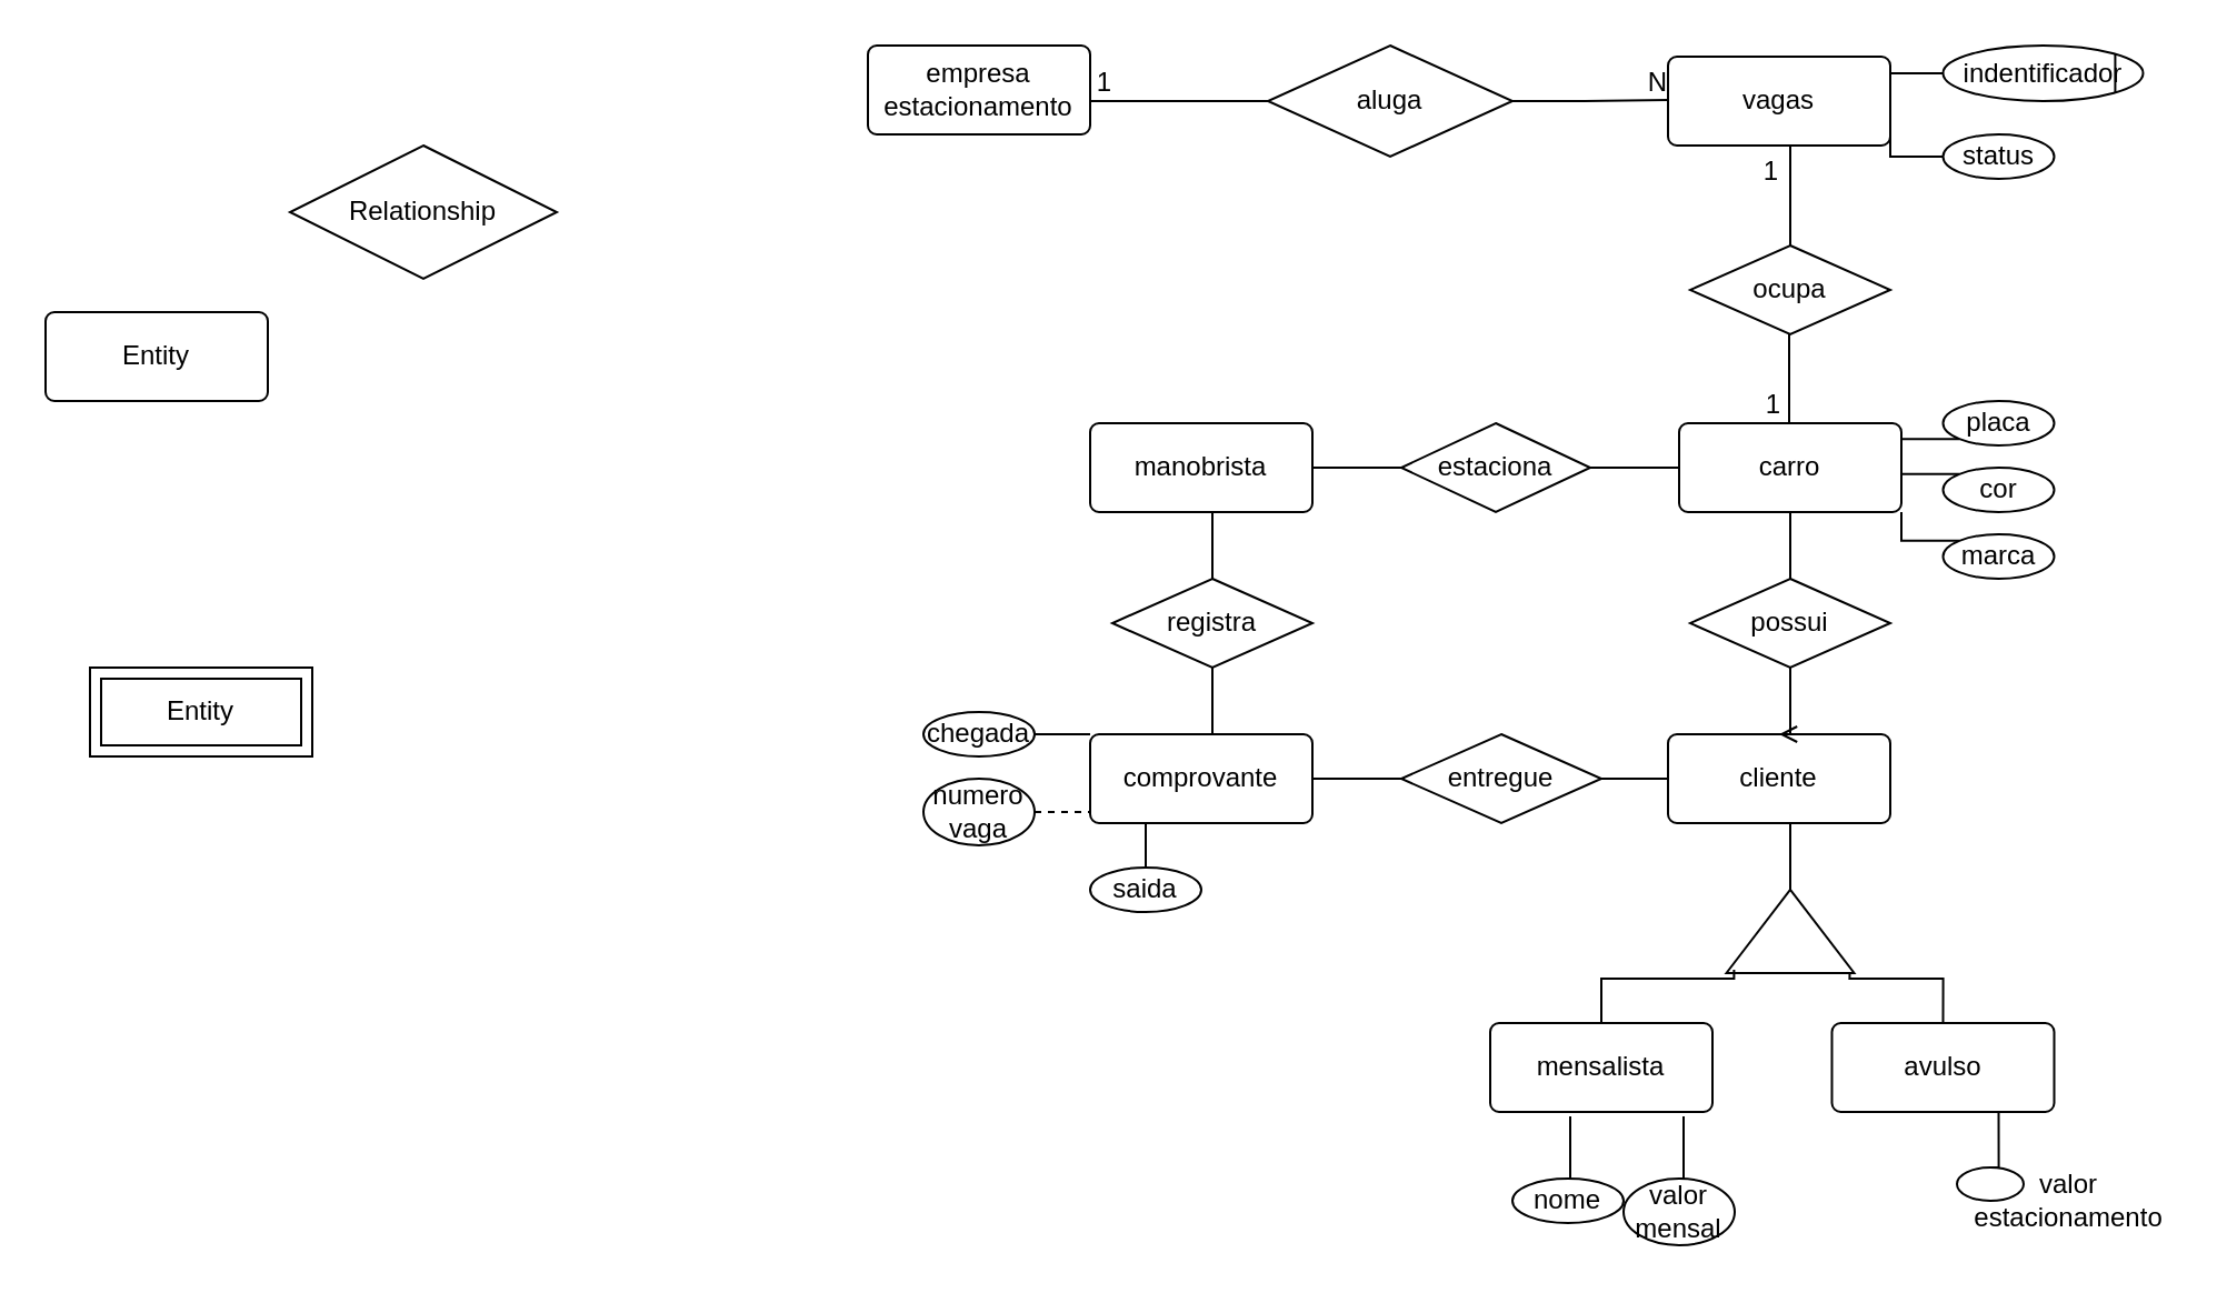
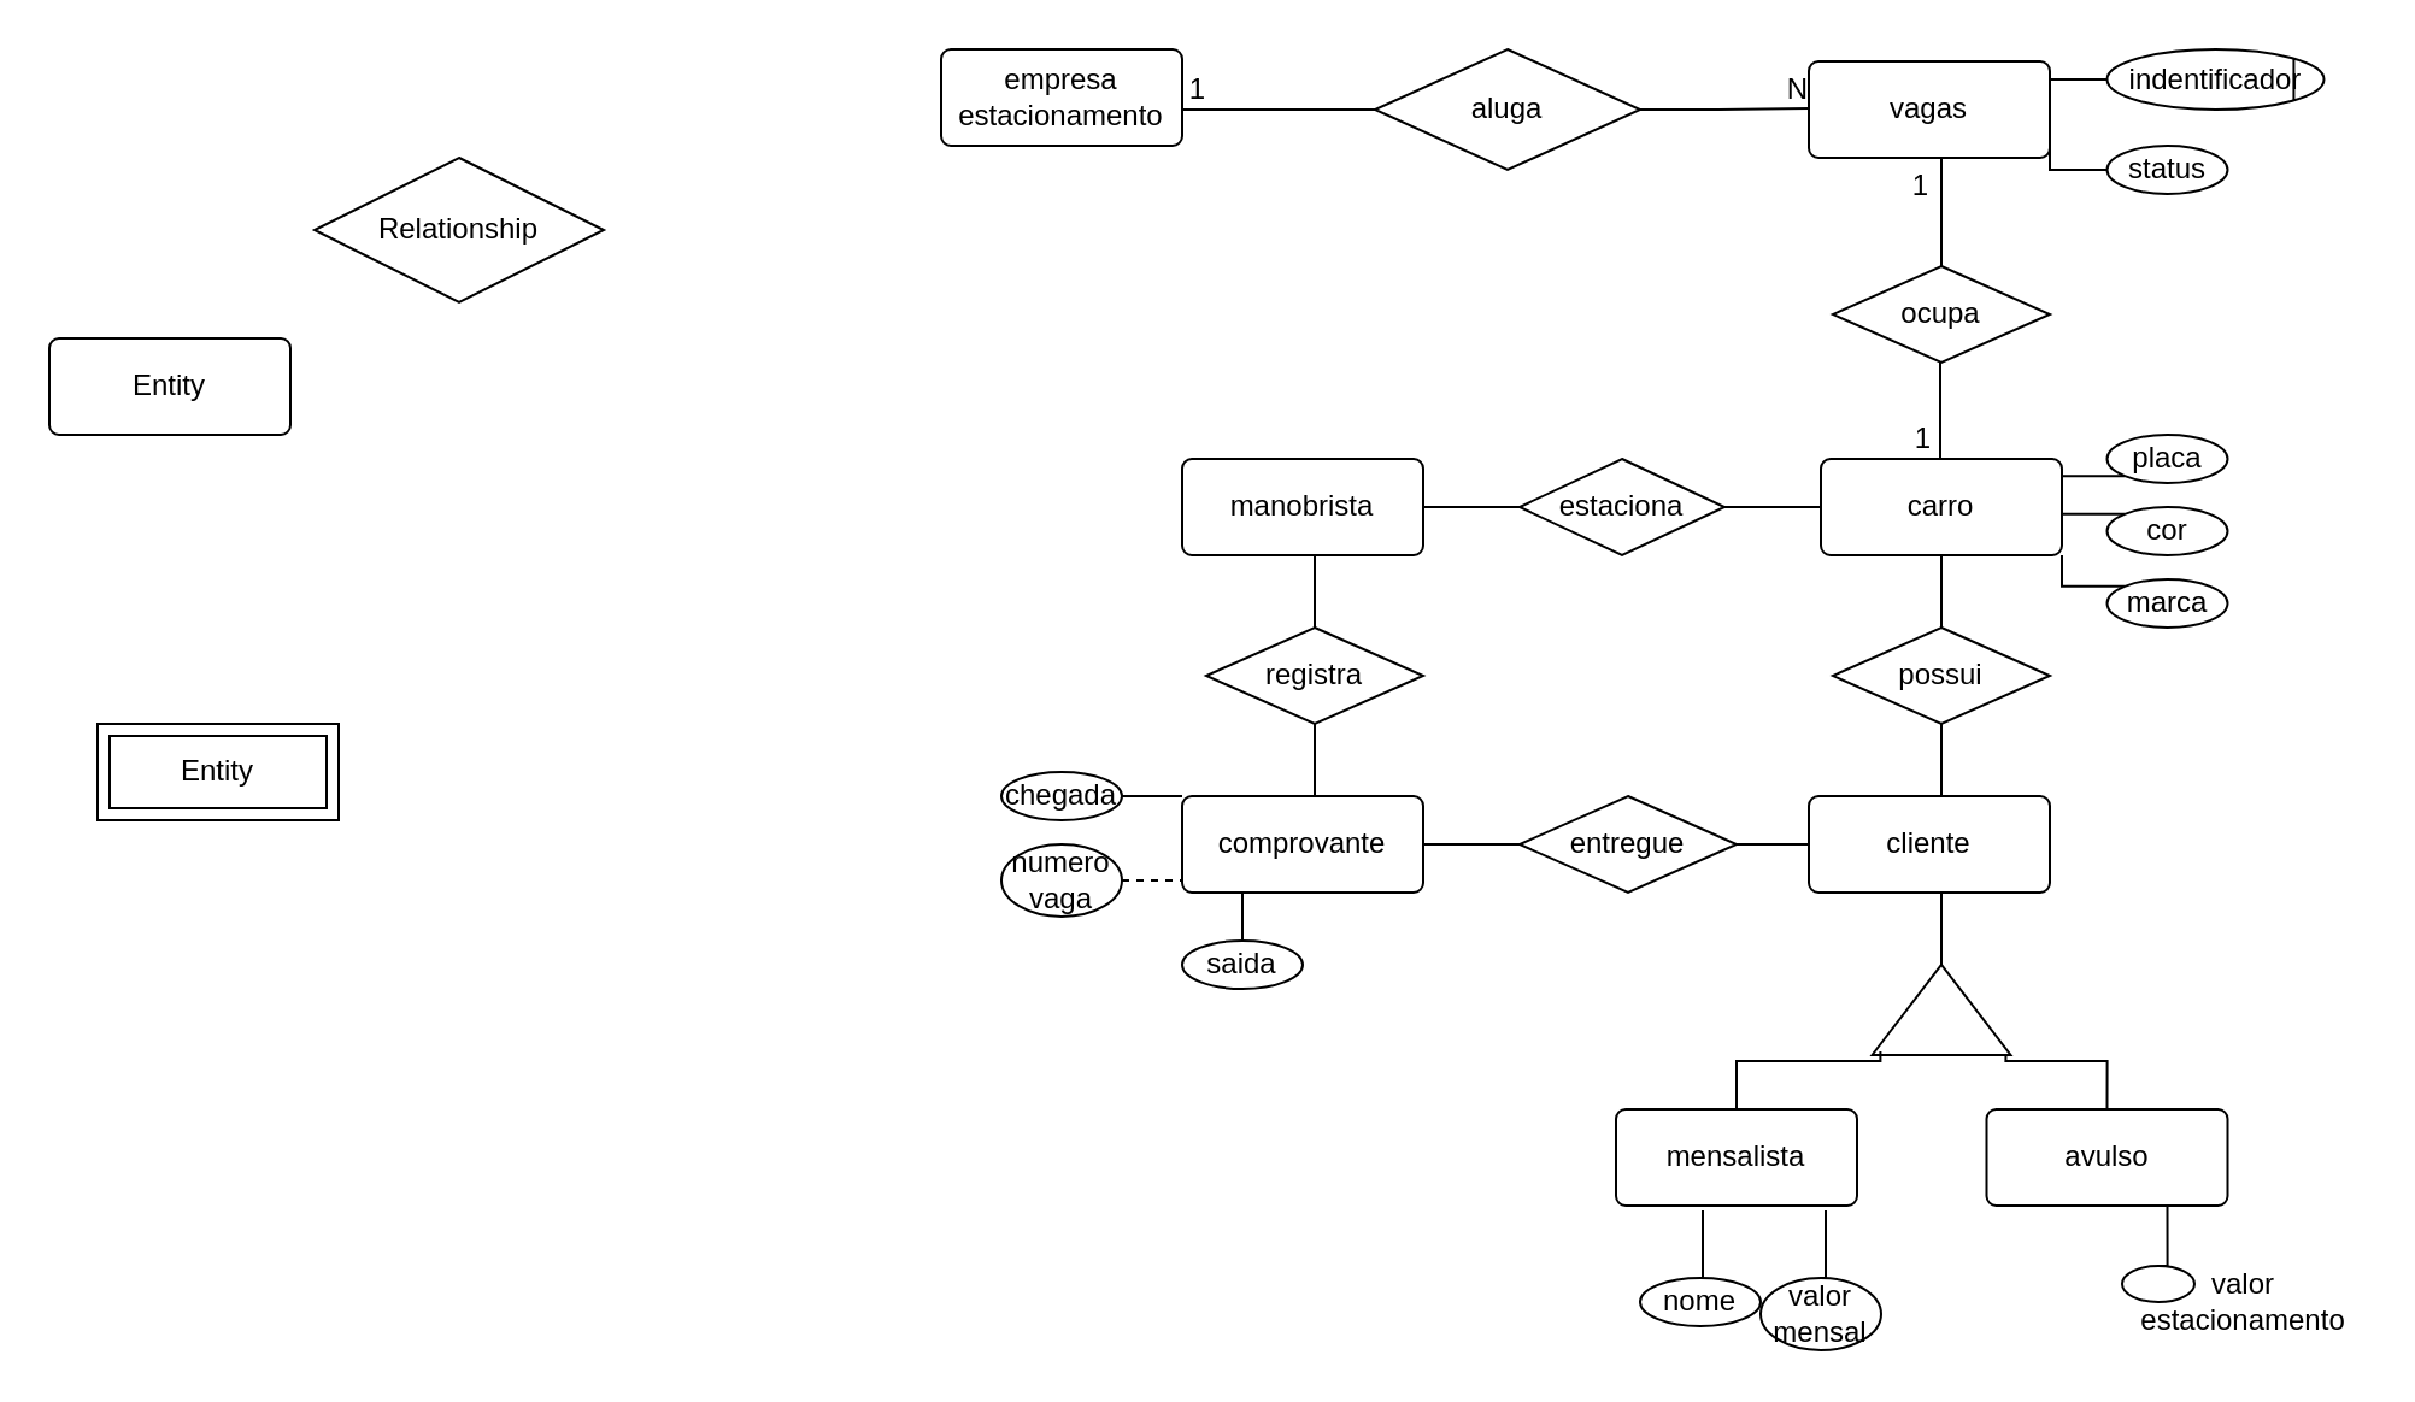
  <mxCell id="0" />
  <mxCell id="1" parent="0" />
  <mxCell id="2" value="aluga" style="shape=rhombus;perimeter=rhombusPerimeter;whiteSpace=wrap;html=1;align=center;" vertex="1" parent="1"><mxGeometry x="570" y="20" width="110" height="50" as="geometry" /></mxCell>
  <mxCell id="3" value="" style="endArrow=none;html=1;rounded=0;edgeStyle=orthogonalEdgeStyle;" edge="1" parent="1"><mxGeometry relative="1" as="geometry"><mxPoint x="570" y="45" as="sourcePoint" /><mxPoint x="490" y="45" as="targetPoint" /><Array as="points"><mxPoint x="490" y="45" /></Array></mxGeometry></mxCell>
  <mxCell id="4" value="1" style="resizable=0;html=1;align=right;verticalAlign=bottom;" connectable="0" vertex="1" parent="3"><mxGeometry x="1" relative="1" as="geometry"><mxPoint x="10" as="offset" /></mxGeometry></mxCell>
  <mxCell id="5" value="Entity" style="shape=ext;margin=3;double=1;whiteSpace=wrap;html=1;align=center;" vertex="1" parent="1"><mxGeometry x="40" y="300" width="100" height="40" as="geometry" /></mxCell>
  <mxCell id="6" value="Entity" style="rounded=1;arcSize=10;whiteSpace=wrap;html=1;align=center;" vertex="1" parent="1"><mxGeometry x="20" y="140" width="100" height="40" as="geometry" /></mxCell>
  <mxCell id="7" value="empresa estacionamento&lt;br&gt;" style="rounded=1;arcSize=10;whiteSpace=wrap;html=1;align=center;" vertex="1" parent="1"><mxGeometry x="390" y="20" width="100" height="40" as="geometry" /></mxCell>
  <mxCell id="8" style="edgeStyle=orthogonalEdgeStyle;rounded=0;orthogonalLoop=1;jettySize=auto;html=1;exitX=0.5;exitY=1;exitDx=0;exitDy=0;entryX=0.5;entryY=0;entryDx=0;entryDy=0;strokeColor=none;" edge="1" parent="1" target="22"><mxGeometry relative="1" as="geometry"><mxPoint x="800" y="65" as="sourcePoint" /><Array as="points"><mxPoint x="805" y="65" /></Array></mxGeometry></mxCell>
  <mxCell id="9" style="edgeStyle=orthogonalEdgeStyle;rounded=0;orthogonalLoop=1;jettySize=auto;html=1;exitX=0.5;exitY=1;exitDx=0;exitDy=0;entryX=1;entryY=0.5;entryDx=0;entryDy=0;endArrow=none;endFill=0;strokeColor=default;" edge="1" parent="1" source="10" target="35"><mxGeometry relative="1" as="geometry" /></mxCell>
  <mxCell id="10" value="cliente" style="rounded=1;arcSize=10;whiteSpace=wrap;html=1;align=center;" vertex="1" parent="1"><mxGeometry x="750" y="330" width="100" height="40" as="geometry" /></mxCell>
  <mxCell id="11" style="edgeStyle=orthogonalEdgeStyle;rounded=0;orthogonalLoop=1;jettySize=auto;html=1;exitX=0.5;exitY=1;exitDx=0;exitDy=0;entryX=0.5;entryY=0;entryDx=0;entryDy=0;endArrow=none;endFill=0;strokeColor=default;" edge="1" parent="1" source="13" target="34"><mxGeometry relative="1" as="geometry" /></mxCell>
  <mxCell id="12" style="edgeStyle=orthogonalEdgeStyle;rounded=0;orthogonalLoop=1;jettySize=auto;html=1;exitX=1;exitY=0.5;exitDx=0;exitDy=0;entryX=0;entryY=0.5;entryDx=0;entryDy=0;endArrow=none;endFill=0;strokeColor=default;" edge="1" parent="1" source="13" target="32"><mxGeometry relative="1" as="geometry" /></mxCell>
  <mxCell id="13" value="manobrista" style="rounded=1;arcSize=10;whiteSpace=wrap;html=1;align=center;" vertex="1" parent="1"><mxGeometry x="490" y="190" width="100" height="40" as="geometry" /></mxCell>
  <mxCell id="14" style="edgeStyle=orthogonalEdgeStyle;rounded=0;orthogonalLoop=1;jettySize=auto;html=1;exitX=0.5;exitY=1;exitDx=0;exitDy=0;entryX=0.5;entryY=0;entryDx=0;entryDy=0;strokeColor=default;endArrow=none;endFill=0;" edge="1" parent="1" source="15" target="27"><mxGeometry relative="1" as="geometry" /></mxCell>
  <mxCell id="15" value="carro" style="rounded=1;arcSize=10;whiteSpace=wrap;html=1;align=center;" vertex="1" parent="1"><mxGeometry x="755" y="190" width="100" height="40" as="geometry" /></mxCell>
  <mxCell id="16" value="comprovante&lt;br&gt;" style="rounded=1;arcSize=10;whiteSpace=wrap;html=1;align=center;" vertex="1" parent="1"><mxGeometry x="490" y="330" width="100" height="40" as="geometry" /></mxCell>
  <mxCell id="17" value="Relationship" style="shape=rhombus;perimeter=rhombusPerimeter;whiteSpace=wrap;html=1;align=center;" vertex="1" parent="1"><mxGeometry x="130" y="65" width="120" height="60" as="geometry" /></mxCell>
  <mxCell id="18" value="" style="endArrow=none;html=1;rounded=0;edgeStyle=orthogonalEdgeStyle;" edge="1" parent="1"><mxGeometry relative="1" as="geometry"><mxPoint x="680" y="45" as="sourcePoint" /><mxPoint x="750" y="44.5" as="targetPoint" /><Array as="points"><mxPoint x="712.5" y="44.5" /><mxPoint x="712.5" y="44.5" /></Array></mxGeometry></mxCell>
  <mxCell id="19" value="N" style="resizable=0;html=1;align=right;verticalAlign=bottom;" connectable="0" vertex="1" parent="18"><mxGeometry x="1" relative="1" as="geometry" /></mxCell>
  <mxCell id="20" value="" style="endArrow=none;html=1;rounded=0;edgeStyle=orthogonalEdgeStyle;exitX=0.5;exitY=0;exitDx=0;exitDy=0;entryX=0.5;entryY=1;entryDx=0;entryDy=0;" edge="1" parent="1" source="22" target="23"><mxGeometry relative="1" as="geometry"><mxPoint x="804.5" y="140" as="sourcePoint" /><mxPoint x="800" y="80" as="targetPoint" /><Array as="points"><mxPoint x="805" y="65" /></Array></mxGeometry></mxCell>
  <mxCell id="21" value="1" style="resizable=0;html=1;align=right;verticalAlign=bottom;" connectable="0" vertex="1" parent="20"><mxGeometry x="1" relative="1" as="geometry"><mxPoint y="20" as="offset" /></mxGeometry></mxCell>
  <mxCell id="22" value="ocupa" style="shape=rhombus;perimeter=rhombusPerimeter;whiteSpace=wrap;html=1;align=center;" vertex="1" parent="1"><mxGeometry x="760" y="110" width="90" height="40" as="geometry" /></mxCell>
  <mxCell id="23" value="vagas" style="rounded=1;arcSize=10;whiteSpace=wrap;html=1;align=center;" vertex="1" parent="1"><mxGeometry x="750" y="25" width="100" height="40" as="geometry" /></mxCell>
  <mxCell id="24" value="" style="endArrow=none;html=1;rounded=0;edgeStyle=orthogonalEdgeStyle;" edge="1" parent="1"><mxGeometry relative="1" as="geometry"><mxPoint x="804.5" y="190" as="sourcePoint" /><mxPoint x="804.5" y="150" as="targetPoint" /><Array as="points"><mxPoint x="804.5" y="150" /></Array></mxGeometry></mxCell>
  <mxCell id="25" value="1" style="resizable=0;html=1;align=right;verticalAlign=bottom;" connectable="0" vertex="1" parent="24"><mxGeometry x="1" relative="1" as="geometry"><mxPoint x="-4" y="40" as="offset" /></mxGeometry></mxCell>
- <mxCell id="26" style="edgeStyle=orthogonalEdgeStyle;rounded=0;orthogonalLoop=1;jettySize=auto;html=1;exitX=0.5;exitY=1;exitDx=0;exitDy=0;entryX=0.5;entryY=0;entryDx=0;entryDy=0;endArrow=open;endFill=0;strokeColor=default;" edge="1" parent="1" source="27" target="10"><mxGeometry relative="1" as="geometry"><Array as="points"><mxPoint x="805" y="330" /></Array></mxGeometry></mxCell>
+ <mxCell id="26" style="edgeStyle=orthogonalEdgeStyle;rounded=0;orthogonalLoop=1;jettySize=auto;html=1;exitX=0.5;exitY=1;exitDx=0;exitDy=0;entryX=0.5;entryY=0;entryDx=0;entryDy=0;endArrow=none;endFill=0;strokeColor=default;" edge="1" parent="1" source="27" target="10"><mxGeometry relative="1" as="geometry"><Array as="points"><mxPoint x="805" y="330" /></Array></mxGeometry></mxCell>
  <mxCell id="27" value="possui" style="shape=rhombus;perimeter=rhombusPerimeter;whiteSpace=wrap;html=1;align=center;" vertex="1" parent="1"><mxGeometry x="760" y="260" width="90" height="40" as="geometry" /></mxCell>
  <mxCell id="28" style="edgeStyle=orthogonalEdgeStyle;rounded=0;orthogonalLoop=1;jettySize=auto;html=1;exitX=1;exitY=0.5;exitDx=0;exitDy=0;entryX=0;entryY=0.5;entryDx=0;entryDy=0;endArrow=none;endFill=0;strokeColor=default;" edge="1" parent="1" source="30" target="10"><mxGeometry relative="1" as="geometry" /></mxCell>
  <mxCell id="29" style="edgeStyle=orthogonalEdgeStyle;rounded=0;orthogonalLoop=1;jettySize=auto;html=1;exitX=0;exitY=0.5;exitDx=0;exitDy=0;entryX=1;entryY=0.5;entryDx=0;entryDy=0;endArrow=none;endFill=0;strokeColor=default;" edge="1" parent="1" source="30" target="16"><mxGeometry relative="1" as="geometry" /></mxCell>
  <mxCell id="30" value="entregue" style="shape=rhombus;perimeter=rhombusPerimeter;whiteSpace=wrap;html=1;align=center;" vertex="1" parent="1"><mxGeometry x="630" y="330" width="90" height="40" as="geometry" /></mxCell>
  <mxCell id="31" style="edgeStyle=orthogonalEdgeStyle;rounded=0;orthogonalLoop=1;jettySize=auto;html=1;exitX=1;exitY=0.5;exitDx=0;exitDy=0;entryX=0;entryY=0.5;entryDx=0;entryDy=0;endArrow=none;endFill=0;strokeColor=default;" edge="1" parent="1" source="32" target="15"><mxGeometry relative="1" as="geometry" /></mxCell>
  <mxCell id="32" value="estaciona" style="shape=rhombus;perimeter=rhombusPerimeter;whiteSpace=wrap;html=1;align=center;" vertex="1" parent="1"><mxGeometry x="630" y="190" width="85" height="40" as="geometry" /></mxCell>
  <mxCell id="33" style="edgeStyle=orthogonalEdgeStyle;rounded=0;orthogonalLoop=1;jettySize=auto;html=1;exitX=0.5;exitY=1;exitDx=0;exitDy=0;entryX=0.5;entryY=0;entryDx=0;entryDy=0;endArrow=none;endFill=0;strokeColor=default;" edge="1" parent="1" source="34" target="16"><mxGeometry relative="1" as="geometry"><Array as="points"><mxPoint x="545" y="330" /></Array></mxGeometry></mxCell>
  <mxCell id="34" value="registra" style="shape=rhombus;perimeter=rhombusPerimeter;whiteSpace=wrap;html=1;align=center;" vertex="1" parent="1"><mxGeometry x="500" y="260" width="90" height="40" as="geometry" /></mxCell>
  <mxCell id="35" value="" style="triangle;whiteSpace=wrap;html=1;rotation=-90;" vertex="1" parent="1"><mxGeometry x="786.25" y="390" width="37.5" height="57.5" as="geometry" /></mxCell>
  <mxCell id="36" style="edgeStyle=orthogonalEdgeStyle;rounded=0;orthogonalLoop=1;jettySize=auto;html=1;exitX=0.5;exitY=0;exitDx=0;exitDy=0;entryX=0.04;entryY=0.06;entryDx=0;entryDy=0;entryPerimeter=0;endArrow=none;endFill=0;strokeColor=default;" edge="1" parent="1" source="37" target="35"><mxGeometry relative="1" as="geometry" /></mxCell>
  <mxCell id="37" value="mensalista" style="rounded=1;arcSize=10;whiteSpace=wrap;html=1;align=center;" vertex="1" parent="1"><mxGeometry x="670" y="460" width="100" height="40" as="geometry" /></mxCell>
  <mxCell id="38" style="edgeStyle=orthogonalEdgeStyle;rounded=0;orthogonalLoop=1;jettySize=auto;html=1;exitX=0.5;exitY=0;exitDx=0;exitDy=0;entryX=-0.006;entryY=0.965;entryDx=0;entryDy=0;entryPerimeter=0;endArrow=none;endFill=0;strokeColor=default;" edge="1" parent="1" source="39" target="35"><mxGeometry relative="1" as="geometry" /></mxCell>
  <mxCell id="39" value="avulso" style="rounded=1;arcSize=10;whiteSpace=wrap;html=1;align=center;" vertex="1" parent="1"><mxGeometry x="823.75" y="460" width="100" height="40" as="geometry" /></mxCell>
  <mxCell id="40" style="edgeStyle=orthogonalEdgeStyle;rounded=0;orthogonalLoop=1;jettySize=auto;html=1;exitX=0;exitY=0;exitDx=0;exitDy=0;entryX=1;entryY=0.5;entryDx=0;entryDy=0;endArrow=none;endFill=0;strokeColor=default;" edge="1" parent="1" source="41" target="15"><mxGeometry relative="1" as="geometry" /></mxCell>
  <mxCell id="41" value="cor" style="ellipse;whiteSpace=wrap;html=1;align=center;" vertex="1" parent="1"><mxGeometry x="873.75" y="210" width="50" height="20" as="geometry" /></mxCell>
  <mxCell id="42" style="edgeStyle=orthogonalEdgeStyle;rounded=0;orthogonalLoop=1;jettySize=auto;html=1;exitX=0;exitY=1;exitDx=0;exitDy=0;entryX=1;entryY=0.25;entryDx=0;entryDy=0;endArrow=none;endFill=0;strokeColor=default;" edge="1" parent="1" source="43" target="15"><mxGeometry relative="1" as="geometry" /></mxCell>
  <mxCell id="43" value="placa" style="ellipse;whiteSpace=wrap;html=1;align=center;" vertex="1" parent="1"><mxGeometry x="873.75" y="180" width="50" height="20" as="geometry" /></mxCell>
  <mxCell id="44" style="edgeStyle=orthogonalEdgeStyle;rounded=0;orthogonalLoop=1;jettySize=auto;html=1;exitX=0;exitY=0.5;exitDx=0;exitDy=0;entryX=1;entryY=0.25;entryDx=0;entryDy=0;endArrow=none;endFill=0;strokeColor=default;" edge="1" parent="1" source="45" target="23"><mxGeometry relative="1" as="geometry" /></mxCell>
  <mxCell id="45" value="indentificador" style="ellipse;whiteSpace=wrap;html=1;align=center;" vertex="1" parent="1"><mxGeometry x="873.75" y="20" width="90" height="25" as="geometry" /></mxCell>
  <mxCell id="46" style="edgeStyle=orthogonalEdgeStyle;rounded=0;orthogonalLoop=1;jettySize=auto;html=1;exitX=0;exitY=0.5;exitDx=0;exitDy=0;entryX=1;entryY=0.75;entryDx=0;entryDy=0;endArrow=none;endFill=0;strokeColor=default;" edge="1" parent="1" source="47" target="23"><mxGeometry relative="1" as="geometry" /></mxCell>
  <mxCell id="47" value="status" style="ellipse;whiteSpace=wrap;html=1;align=center;" vertex="1" parent="1"><mxGeometry x="873.75" y="60" width="50" height="20" as="geometry" /></mxCell>
  <mxCell id="48" style="edgeStyle=orthogonalEdgeStyle;rounded=0;orthogonalLoop=1;jettySize=auto;html=1;exitX=1;exitY=0;exitDx=0;exitDy=0;entryX=1;entryY=1;entryDx=0;entryDy=0;endArrow=none;endFill=0;strokeColor=default;" edge="1" parent="1" source="45" target="45"><mxGeometry relative="1" as="geometry" /></mxCell>
  <mxCell id="49" style="edgeStyle=orthogonalEdgeStyle;rounded=0;orthogonalLoop=1;jettySize=auto;html=1;exitX=0;exitY=0;exitDx=0;exitDy=0;entryX=1;entryY=1;entryDx=0;entryDy=0;endArrow=none;endFill=0;strokeColor=default;" edge="1" parent="1" source="50" target="15"><mxGeometry relative="1" as="geometry" /></mxCell>
  <mxCell id="50" value="marca" style="ellipse;whiteSpace=wrap;html=1;align=center;" vertex="1" parent="1"><mxGeometry x="873.75" y="240" width="50" height="20" as="geometry" /></mxCell>
  <mxCell id="51" style="edgeStyle=orthogonalEdgeStyle;rounded=0;orthogonalLoop=1;jettySize=auto;html=1;exitX=1;exitY=0.5;exitDx=0;exitDy=0;entryX=0;entryY=0;entryDx=0;entryDy=0;endArrow=none;endFill=0;strokeColor=default;" edge="1" parent="1" source="52" target="16"><mxGeometry relative="1" as="geometry" /></mxCell>
  <mxCell id="52" value="chegada" style="ellipse;whiteSpace=wrap;html=1;align=center;" vertex="1" parent="1"><mxGeometry x="415" y="320" width="50" height="20" as="geometry" /></mxCell>
  <mxCell id="53" style="edgeStyle=orthogonalEdgeStyle;rounded=0;orthogonalLoop=1;jettySize=auto;html=1;exitX=1;exitY=0.5;exitDx=0;exitDy=0;entryX=0;entryY=0.75;entryDx=0;entryDy=0;endArrow=none;endFill=0;strokeColor=default;dashed=1;" edge="1" parent="1" source="54" target="16"><mxGeometry relative="1" as="geometry" /></mxCell>
  <mxCell id="54" value="numero&lt;br&gt;vaga" style="ellipse;whiteSpace=wrap;html=1;align=center;" vertex="1" parent="1"><mxGeometry x="415" y="350" width="50" height="30" as="geometry" /></mxCell>
  <mxCell id="55" style="edgeStyle=orthogonalEdgeStyle;rounded=0;orthogonalLoop=1;jettySize=auto;html=1;exitX=0;exitY=1;exitDx=0;exitDy=0;endArrow=none;endFill=0;strokeColor=default;" edge="1" parent="1" source="57"><mxGeometry relative="1" as="geometry"><mxPoint x="687" y="540" as="targetPoint" /></mxGeometry></mxCell>
  <mxCell id="56" style="edgeStyle=orthogonalEdgeStyle;rounded=0;orthogonalLoop=1;jettySize=auto;html=1;exitX=0.5;exitY=0;exitDx=0;exitDy=0;entryX=0.36;entryY=1.05;entryDx=0;entryDy=0;entryPerimeter=0;endArrow=none;endFill=0;strokeColor=default;" edge="1" parent="1" source="57" target="37"><mxGeometry relative="1" as="geometry" /></mxCell>
  <mxCell id="57" value="nome" style="ellipse;whiteSpace=wrap;html=1;align=center;" vertex="1" parent="1"><mxGeometry x="680" y="530" width="50" height="20" as="geometry" /></mxCell>
  <mxCell id="58" style="edgeStyle=orthogonalEdgeStyle;rounded=0;orthogonalLoop=1;jettySize=auto;html=1;exitX=0.5;exitY=0;exitDx=0;exitDy=0;entryX=0.87;entryY=1.05;entryDx=0;entryDy=0;entryPerimeter=0;endArrow=none;endFill=0;strokeColor=default;" edge="1" parent="1" source="59" target="37"><mxGeometry relative="1" as="geometry" /></mxCell>
  <mxCell id="59" value="valor&lt;br&gt;mensal" style="ellipse;whiteSpace=wrap;html=1;align=center;" vertex="1" parent="1"><mxGeometry x="730" y="530" width="50" height="30" as="geometry" /></mxCell>
  <mxCell id="60" style="edgeStyle=orthogonalEdgeStyle;rounded=0;orthogonalLoop=1;jettySize=auto;html=1;exitX=0.5;exitY=0;exitDx=0;exitDy=0;entryX=0.25;entryY=1;entryDx=0;entryDy=0;endArrow=none;endFill=0;strokeColor=default;" edge="1" parent="1" source="61" target="16"><mxGeometry relative="1" as="geometry" /></mxCell>
  <mxCell id="61" value="saida" style="ellipse;whiteSpace=wrap;html=1;align=center;" vertex="1" parent="1"><mxGeometry x="490" y="390" width="50" height="20" as="geometry" /></mxCell>
  <mxCell id="62" style="edgeStyle=orthogonalEdgeStyle;rounded=0;orthogonalLoop=1;jettySize=auto;html=1;exitX=0.5;exitY=0;exitDx=0;exitDy=0;entryX=0.75;entryY=1;entryDx=0;entryDy=0;endArrow=none;endFill=0;strokeColor=default;" edge="1" parent="1" source="63" target="39"><mxGeometry relative="1" as="geometry" /></mxCell>
  <mxCell id="63" value="" style="ellipse;whiteSpace=wrap;html=1;align=center;" vertex="1" parent="1"><mxGeometry x="880" y="525" width="30" height="15" as="geometry" /></mxCell>
  <mxCell id="64" value="valor &lt;br&gt;estacionamento&lt;br&gt;" style="text;html=1;align=center;verticalAlign=middle;resizable=0;points=[];autosize=1;strokeColor=none;fillColor=none;" vertex="1" parent="1"><mxGeometry x="880" y="525" width="100" height="30" as="geometry" /></mxCell>
